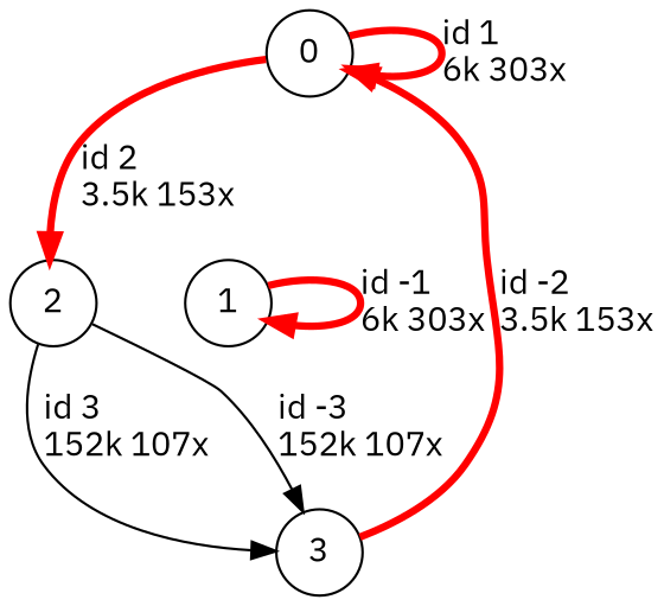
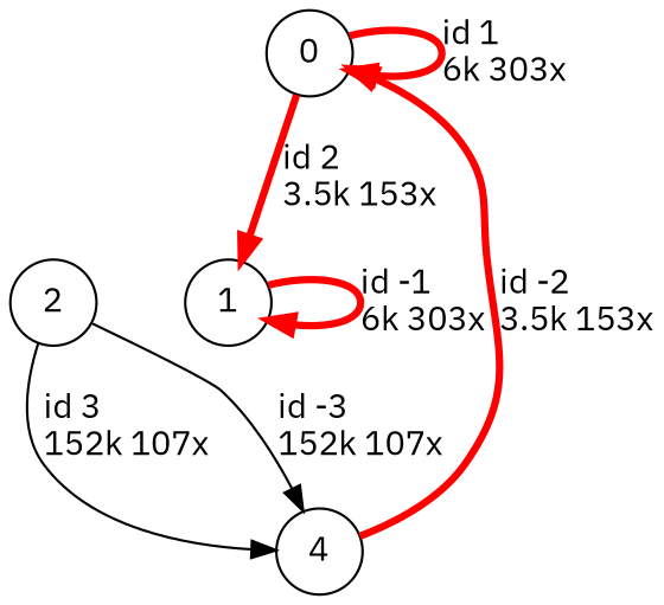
  digraph {
    fontname="IBM Plex Sans"
    nodesep=0.5
    node [fontname="IBM Plex Sans" shape=circle]
    edge [color=red fontname="IBM Plex Sans" penwidth=3]
    0 [height=0.3]
    2 [height=0.3]
-   3 [height=0.3]
+   3 [height=0.3 label=4]
    1 [height=0.3]
    0 -> 0 [label="id 1\l6k 303x"]
-   0 -> 2 [label="id 2\l3.5k 153x"]
+   0 -> 1 [label="id 2\l3.5k 153x"]
    2 -> 3 [color=black label="id 3\l152k 107x" penwidth=""]
    2 -> 3 [color=black label="id -3\l152k 107x" penwidth=""]
    3 -> 0 [label="id -2\l3.5k 153x"]
    1 -> 1 [label="id -1\l6k 303x"]
  }
